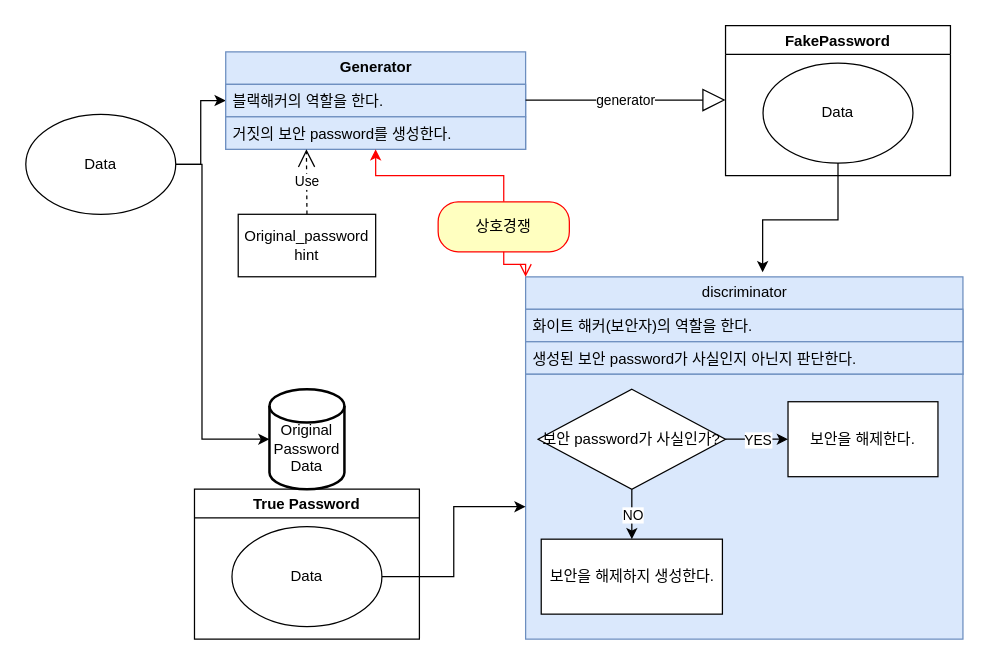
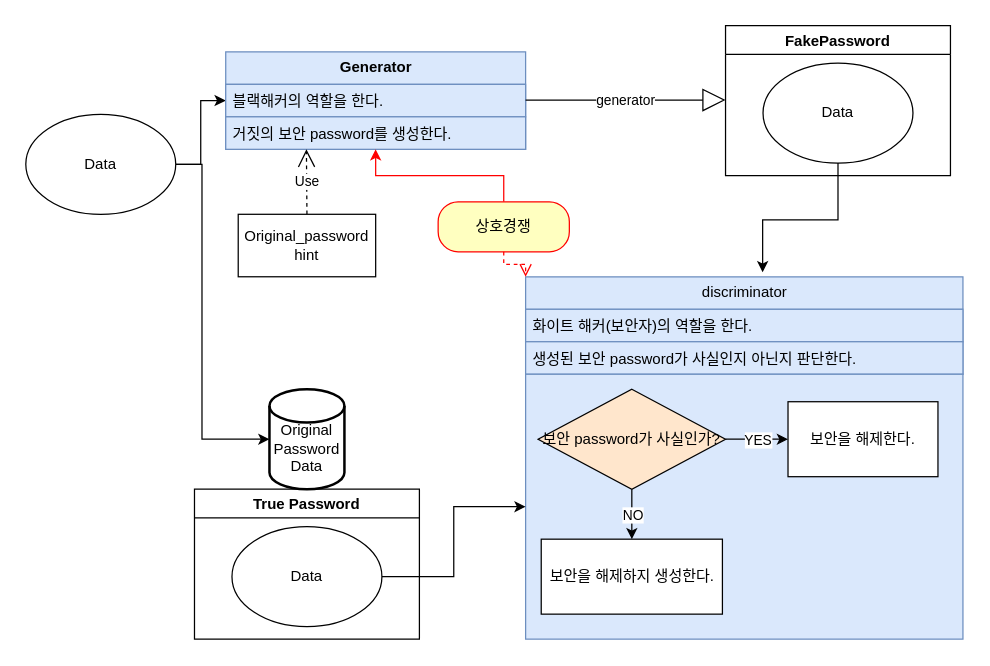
  <mxCell id="0" />
  <mxCell id="1" parent="0" />
  <mxCell id="2" style="edgeStyle=orthogonalEdgeStyle;rounded=0;orthogonalLoop=1;jettySize=auto;html=1;exitX=1;exitY=0.5;exitDx=0;exitDy=0;entryX=0;entryY=0.5;entryDx=0;entryDy=0;" edge="1" parent="1" source="4" target="6"><mxGeometry relative="1" as="geometry" /></mxCell>
  <mxCell id="3" style="edgeStyle=orthogonalEdgeStyle;rounded=0;orthogonalLoop=1;jettySize=auto;html=1;exitX=1;exitY=0.5;exitDx=0;exitDy=0;entryX=0;entryY=0.5;entryDx=0;entryDy=0;entryPerimeter=0;" edge="1" parent="1" source="4" target="26"><mxGeometry relative="1" as="geometry"><mxPoint x="210" y="341" as="targetPoint" /><mxPoint x="140" y="121" as="sourcePoint" /><Array as="points"><mxPoint x="161" y="131" /><mxPoint x="161" y="351" /></Array></mxGeometry></mxCell>
  <mxCell id="4" value="Data" style="ellipse;whiteSpace=wrap;html=1;" parent="1" vertex="1"><mxGeometry x="20" y="91" width="120" height="80" as="geometry" /></mxCell>
  <mxCell id="5" value="Generator" style="swimlane;fontStyle=1;childLayout=stackLayout;horizontal=1;startSize=26;fillColor=#dae8fc;horizontalStack=0;resizeParent=1;resizeParentMax=0;resizeLast=0;collapsible=1;marginBottom=0;html=1;strokeColor=#6c8ebf;" vertex="1" parent="1"><mxGeometry x="180" y="41" width="240" height="78" as="geometry" /></mxCell>
  <mxCell id="6" value="블랙해커의 역할을 한다." style="text;strokeColor=#6c8ebf;fillColor=#dae8fc;align=left;verticalAlign=top;spacingLeft=4;spacingRight=4;overflow=hidden;rotatable=0;points=[[0,0.5],[1,0.5]];portConstraint=eastwest;whiteSpace=wrap;html=1;" vertex="1" parent="5"><mxGeometry y="26" width="240" height="26" as="geometry" /></mxCell>
  <mxCell id="7" value="거짓의 보안 password를 생성한다." style="text;strokeColor=#6c8ebf;fillColor=#dae8fc;align=left;verticalAlign=top;spacingLeft=4;spacingRight=4;overflow=hidden;rotatable=0;points=[[0,0.5],[1,0.5]];portConstraint=eastwest;whiteSpace=wrap;html=1;" vertex="1" parent="5"><mxGeometry y="52" width="240" height="26" as="geometry" /></mxCell>
  <mxCell id="8" value="FakePassword" style="swimlane;" vertex="1" parent="1"><mxGeometry x="580" y="20" width="180" height="120" as="geometry" /></mxCell>
  <mxCell id="9" value="Data" style="ellipse;whiteSpace=wrap;html=1;" vertex="1" parent="8"><mxGeometry x="30" y="30" width="120" height="80" as="geometry" /></mxCell>
  <mxCell id="10" value="generator" style="endArrow=block;endSize=16;endFill=0;html=1;rounded=0;" edge="1" parent="1"><mxGeometry width="160" relative="1" as="geometry"><mxPoint x="420" y="79.57" as="sourcePoint" /><mxPoint x="580" y="79.57" as="targetPoint" /></mxGeometry></mxCell>
  <mxCell id="11" value="Use" style="endArrow=open;endSize=12;dashed=1;html=1;rounded=0;" edge="1" parent="1"><mxGeometry x="0.003" width="160" relative="1" as="geometry"><mxPoint x="245" y="171" as="sourcePoint" /><mxPoint x="244.57" y="119" as="targetPoint" /><mxPoint as="offset" /></mxGeometry></mxCell>
  <mxCell id="12" value="Original_password&lt;br&gt;hint" style="html=1;whiteSpace=wrap;" vertex="1" parent="1"><mxGeometry x="190" y="171" width="110" height="50" as="geometry" /></mxCell>
  <mxCell id="13" value="True Password" style="swimlane;" vertex="1" parent="1"><mxGeometry x="155" y="391" width="180" height="120" as="geometry" /></mxCell>
  <mxCell id="14" value="Data" style="ellipse;whiteSpace=wrap;html=1;" vertex="1" parent="13"><mxGeometry x="30" y="30" width="120" height="80" as="geometry" /></mxCell>
  <mxCell id="15" value="discriminator" style="swimlane;fontStyle=0;childLayout=stackLayout;horizontal=1;startSize=26;fillColor=#dae8fc;horizontalStack=0;resizeParent=1;resizeParentMax=0;resizeLast=0;collapsible=1;marginBottom=0;html=1;strokeColor=#6c8ebf;" vertex="1" parent="1"><mxGeometry x="420" y="221" width="350" height="78" as="geometry" /></mxCell>
  <mxCell id="16" value="화이트 해커(보안자)의 역할을 한다." style="text;strokeColor=#6c8ebf;fillColor=#dae8fc;align=left;verticalAlign=top;spacingLeft=4;spacingRight=4;overflow=hidden;rotatable=0;points=[[0,0.5],[1,0.5]];portConstraint=eastwest;whiteSpace=wrap;html=1;" vertex="1" parent="15"><mxGeometry y="26" width="350" height="26" as="geometry" /></mxCell>
  <mxCell id="17" value="생성된 보안 password가 사실인지 아닌지 판단한다." style="text;strokeColor=#6c8ebf;fillColor=#dae8fc;align=left;verticalAlign=top;spacingLeft=4;spacingRight=4;overflow=hidden;rotatable=0;points=[[0,0.5],[1,0.5]];portConstraint=eastwest;whiteSpace=wrap;html=1;" vertex="1" parent="15"><mxGeometry y="52" width="350" height="26" as="geometry" /></mxCell>
  <mxCell id="18" value="" style="text;strokeColor=#6c8ebf;fillColor=#dae8fc;align=left;verticalAlign=top;spacingLeft=4;spacingRight=4;overflow=hidden;rotatable=0;points=[[0,0.5],[1,0.5]];portConstraint=eastwest;whiteSpace=wrap;html=1;" vertex="1" parent="1"><mxGeometry x="420" y="299" width="350" height="212" as="geometry" /></mxCell>
- <mxCell id="19" value="보안 password가 사실인가?" style="rhombus;whiteSpace=wrap;html=1;" vertex="1" parent="1"><mxGeometry x="430" y="311" width="150" height="80" as="geometry" /></mxCell>
+ <mxCell id="19" value="보안 password가 사실인가?" style="rhombus;whiteSpace=wrap;html=1;fillColor=#ffe6cc;" vertex="1" parent="1"><mxGeometry x="430" y="311" width="150" height="80" as="geometry" /></mxCell>
  <mxCell id="20" value="" style="endArrow=classic;html=1;rounded=0;" edge="1" parent="1" source="19"><mxGeometry relative="1" as="geometry"><mxPoint x="580" y="351" as="sourcePoint" /><mxPoint x="630" y="351" as="targetPoint" /></mxGeometry></mxCell>
  <mxCell id="21" value="YES" style="edgeLabel;resizable=0;html=1;align=center;verticalAlign=middle;" connectable="0" vertex="1" parent="20"><mxGeometry relative="1" as="geometry" /></mxCell>
  <mxCell id="22" value="보안을 해제한다." style="rounded=0;whiteSpace=wrap;html=1;" vertex="1" parent="1"><mxGeometry x="630" y="321" width="120" height="60" as="geometry" /></mxCell>
  <mxCell id="23" value="" style="endArrow=classic;html=1;rounded=0;exitX=0.5;exitY=1;exitDx=0;exitDy=0;" edge="1" parent="1" source="19" target="25"><mxGeometry relative="1" as="geometry"><mxPoint x="500" y="391" as="sourcePoint" /><mxPoint x="600" y="391" as="targetPoint" /></mxGeometry></mxCell>
  <mxCell id="24" value="NO" style="edgeLabel;resizable=0;html=1;align=center;verticalAlign=middle;" connectable="0" vertex="1" parent="23"><mxGeometry relative="1" as="geometry" /></mxCell>
  <mxCell id="25" value="보안을 해제하지 생성한다." style="rounded=0;whiteSpace=wrap;html=1;" vertex="1" parent="1"><mxGeometry x="432.5" y="431" width="145" height="60" as="geometry" /></mxCell>
  <mxCell id="26" value="&lt;br&gt;Original&lt;br&gt;Password&lt;br&gt;Data" style="strokeWidth=2;html=1;shape=mxgraph.flowchart.database;whiteSpace=wrap;" vertex="1" parent="1"><mxGeometry x="215" y="311" width="60" height="80" as="geometry" /></mxCell>
  <mxCell id="27" style="edgeStyle=orthogonalEdgeStyle;rounded=0;orthogonalLoop=1;jettySize=auto;html=1;entryX=0.542;entryY=-0.046;entryDx=0;entryDy=0;entryPerimeter=0;" edge="1" parent="1" source="9" target="15"><mxGeometry relative="1" as="geometry" /></mxCell>
  <mxCell id="28" style="edgeStyle=orthogonalEdgeStyle;rounded=0;orthogonalLoop=1;jettySize=auto;html=1;exitX=1;exitY=0.5;exitDx=0;exitDy=0;" edge="1" parent="1" source="14" target="18"><mxGeometry relative="1" as="geometry" /></mxCell>
  <mxCell id="29" style="edgeStyle=orthogonalEdgeStyle;rounded=0;orthogonalLoop=1;jettySize=auto;html=1;entryX=0.5;entryY=1;entryDx=0;entryDy=0;fillColor=#f8cecc;strokeColor=#ff0000;" edge="1" parent="1" source="30" target="5"><mxGeometry relative="1" as="geometry" /></mxCell>
  <mxCell id="30" value="상호경쟁" style="rounded=1;whiteSpace=wrap;html=1;arcSize=40;fontColor=#000000;fillColor=#ffffc0;strokeColor=#ff0000;" vertex="1" parent="1"><mxGeometry x="350" y="161" width="105" height="40" as="geometry" /></mxCell>
- <mxCell id="31" value="" style="edgeStyle=orthogonalEdgeStyle;html=1;verticalAlign=bottom;endArrow=open;endSize=8;strokeColor=#ff0000;rounded=0;entryX=0;entryY=0;entryDx=0;entryDy=0;" edge="1" source="30" parent="1" target="15"><mxGeometry relative="1" as="geometry"><mxPoint x="395" y="246" as="targetPoint" /></mxGeometry></mxCell>
+ <mxCell id="31" value="" style="edgeStyle=orthogonalEdgeStyle;html=1;verticalAlign=bottom;endArrow=open;endSize=8;strokeColor=#ff0000;rounded=0;entryX=0;entryY=0;entryDx=0;entryDy=0;dashed=1;" edge="1" source="30" parent="1" target="15"><mxGeometry relative="1" as="geometry"><mxPoint x="395" y="246" as="targetPoint" /></mxGeometry></mxCell>
